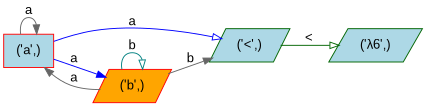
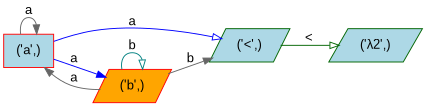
  digraph {
    fontname="Liberation Sans"
    rankdir=LR
    node [color=darkgreen fillcolor=lightblue fontname="Liberation Sans" shape=parallelogram style=filled]
    edge [arrowhead=normal color=gray40 fontname="Liberation Sans"]
-   n1 [label="('λ6',)"]
+   n1 [label="('λ2',)"]
    n2 [color=red label="('a',)" shape=box]
    n3 [label="('<',)"]
    n4 [color=red fillcolor=orange label="('b',)"]
    n2 -> n2 [label=a]
    n2 -> n3 [arrowhead=onormal color=blue label=a]
    n2 -> n4 [color=blue label=a]
    n3 -> n1 [arrowhead=onormal color=darkgreen label="<"]
    n4 -> n2 [label=a]
    n4 -> n3 [label=b]
    n4 -> n4 [arrowhead=onormal color=teal label=b]
  }
